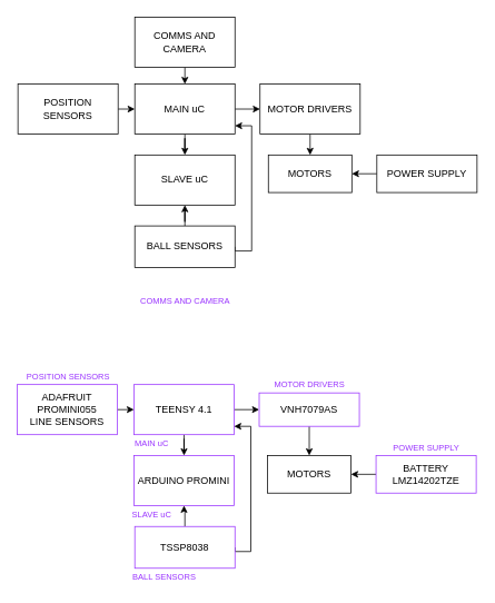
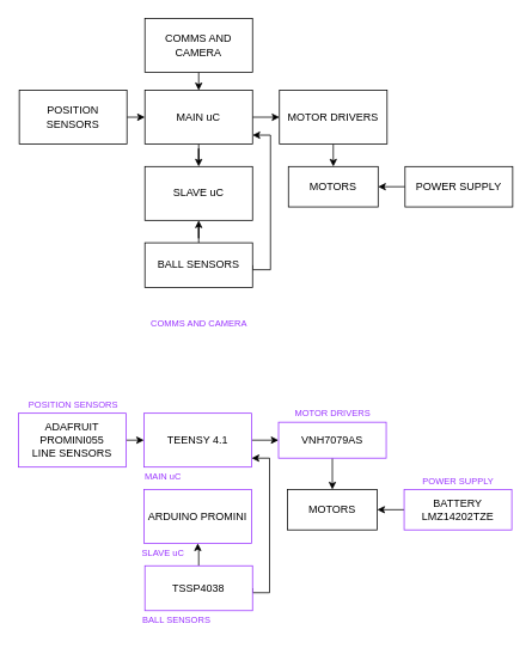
  <mxCell id="0" />
  <mxCell id="1" parent="0" />
  <mxCell id="2" style="edgeStyle=orthogonalEdgeStyle;rounded=0;orthogonalLoop=1;jettySize=auto;html=1;entryX=0.5;entryY=0;entryDx=0;entryDy=0;" edge="1" parent="1" source="4" target="5"><mxGeometry relative="1" as="geometry" /></mxCell>
  <mxCell id="3" style="edgeStyle=orthogonalEdgeStyle;rounded=0;orthogonalLoop=1;jettySize=auto;html=1;exitX=1;exitY=0.5;exitDx=0;exitDy=0;entryX=0;entryY=0.5;entryDx=0;entryDy=0;" edge="1" parent="1" source="4" target="12"><mxGeometry relative="1" as="geometry" /></mxCell>
  <mxCell id="4" value="MAIN uC" style="rounded=0;whiteSpace=wrap;html=1;" vertex="1" parent="1"><mxGeometry x="161" y="100" width="120" height="60" as="geometry" /></mxCell>
  <mxCell id="5" value="SLAVE uC" style="rounded=0;whiteSpace=wrap;html=1;" vertex="1" parent="1"><mxGeometry x="161" y="185" width="120" height="60" as="geometry" /></mxCell>
  <mxCell id="6" style="edgeStyle=orthogonalEdgeStyle;rounded=0;orthogonalLoop=1;jettySize=auto;html=1;exitX=1;exitY=0.5;exitDx=0;exitDy=0;entryX=0;entryY=0.5;entryDx=0;entryDy=0;" edge="1" parent="1" source="7" target="4"><mxGeometry relative="1" as="geometry" /></mxCell>
  <mxCell id="7" value="POSITION SENSORS" style="rounded=0;whiteSpace=wrap;html=1;" vertex="1" parent="1"><mxGeometry x="21" y="100" width="120" height="60" as="geometry" /></mxCell>
  <mxCell id="8" style="edgeStyle=orthogonalEdgeStyle;rounded=0;orthogonalLoop=1;jettySize=auto;html=1;entryX=0.5;entryY=1;entryDx=0;entryDy=0;" edge="1" parent="1" source="10" target="5"><mxGeometry relative="1" as="geometry" /></mxCell>
  <mxCell id="9" style="edgeStyle=orthogonalEdgeStyle;rounded=0;orthogonalLoop=1;jettySize=auto;html=1;exitX=1;exitY=0.5;exitDx=0;exitDy=0;" edge="1" parent="1" source="10" target="4"><mxGeometry relative="1" as="geometry"><mxPoint x="321" y="130" as="targetPoint" /><Array as="points"><mxPoint x="301" y="300" /><mxPoint x="301" y="150" /></Array></mxGeometry></mxCell>
  <mxCell id="10" value="BALL SENSORS" style="rounded=0;whiteSpace=wrap;html=1;" vertex="1" parent="1"><mxGeometry x="161" y="270" width="120" height="50" as="geometry" /></mxCell>
  <mxCell id="11" style="edgeStyle=orthogonalEdgeStyle;rounded=0;orthogonalLoop=1;jettySize=auto;html=1;exitX=0.5;exitY=1;exitDx=0;exitDy=0;entryX=0.5;entryY=0;entryDx=0;entryDy=0;" edge="1" parent="1" source="12" target="13"><mxGeometry relative="1" as="geometry" /></mxCell>
  <mxCell id="12" value="MOTOR DRIVERS" style="rounded=0;whiteSpace=wrap;html=1;" vertex="1" parent="1"><mxGeometry x="311" y="100" width="120" height="60" as="geometry" /></mxCell>
  <mxCell id="13" value="MOTORS" style="rounded=0;whiteSpace=wrap;html=1;" vertex="1" parent="1"><mxGeometry x="321" y="185" width="100" height="45" as="geometry" /></mxCell>
  <mxCell id="14" style="edgeStyle=orthogonalEdgeStyle;rounded=0;orthogonalLoop=1;jettySize=auto;html=1;exitX=0;exitY=0.5;exitDx=0;exitDy=0;entryX=1;entryY=0.5;entryDx=0;entryDy=0;" edge="1" parent="1" source="15" target="13"><mxGeometry relative="1" as="geometry" /></mxCell>
  <mxCell id="15" value="POWER SUPPLY" style="rounded=0;whiteSpace=wrap;html=1;" vertex="1" parent="1"><mxGeometry x="451" y="185" width="120" height="45" as="geometry" /></mxCell>
  <mxCell id="16" style="edgeStyle=orthogonalEdgeStyle;rounded=0;orthogonalLoop=1;jettySize=auto;html=1;exitX=0.5;exitY=1;exitDx=0;exitDy=0;entryX=0.5;entryY=0;entryDx=0;entryDy=0;" edge="1" parent="1" source="17" target="4"><mxGeometry relative="1" as="geometry" /></mxCell>
  <mxCell id="17" value="COMMS AND CAMERA" style="rounded=0;whiteSpace=wrap;html=1;" vertex="1" parent="1"><mxGeometry x="161" y="20" width="120" height="60" as="geometry" /></mxCell>
- <mxCell id="18" style="edgeStyle=orthogonalEdgeStyle;rounded=0;orthogonalLoop=1;jettySize=auto;html=1;entryX=0.5;entryY=0;entryDx=0;entryDy=0;" edge="1" parent="1" source="20" target="21"><mxGeometry relative="1" as="geometry" /></mxCell>
  <mxCell id="19" style="edgeStyle=orthogonalEdgeStyle;rounded=0;orthogonalLoop=1;jettySize=auto;html=1;exitX=1;exitY=0.5;exitDx=0;exitDy=0;entryX=0;entryY=0.5;entryDx=0;entryDy=0;" edge="1" parent="1" source="20" target="28"><mxGeometry relative="1" as="geometry" /></mxCell>
  <mxCell id="20" value="TEENSY 4.1" style="rounded=0;whiteSpace=wrap;html=1;strokeColor=#9933FF;" vertex="1" parent="1"><mxGeometry x="160" y="460" width="120" height="60" as="geometry" /></mxCell>
  <mxCell id="21" value="ARDUINO PROMINI" style="rounded=0;whiteSpace=wrap;html=1;strokeColor=#9933FF;" vertex="1" parent="1"><mxGeometry x="160" y="545" width="120" height="60" as="geometry" /></mxCell>
  <mxCell id="22" style="edgeStyle=orthogonalEdgeStyle;rounded=0;orthogonalLoop=1;jettySize=auto;html=1;exitX=1;exitY=0.5;exitDx=0;exitDy=0;entryX=0;entryY=0.5;entryDx=0;entryDy=0;" edge="1" parent="1" source="23" target="20"><mxGeometry relative="1" as="geometry" /></mxCell>
  <mxCell id="23" value="ADAFRUIT PROMINI055&lt;br&gt;LINE SENSORS" style="rounded=0;whiteSpace=wrap;html=1;strokeColor=#9933FF;" vertex="1" parent="1"><mxGeometry x="20" y="460" width="120" height="60" as="geometry" /></mxCell>
  <mxCell id="24" style="edgeStyle=orthogonalEdgeStyle;rounded=0;orthogonalLoop=1;jettySize=auto;html=1;entryX=0.5;entryY=1;entryDx=0;entryDy=0;" edge="1" parent="1" source="26" target="21"><mxGeometry relative="1" as="geometry" /></mxCell>
  <mxCell id="25" style="edgeStyle=orthogonalEdgeStyle;rounded=0;orthogonalLoop=1;jettySize=auto;html=1;exitX=1;exitY=0.5;exitDx=0;exitDy=0;" edge="1" parent="1" source="26" target="20"><mxGeometry relative="1" as="geometry"><mxPoint x="320" y="490" as="targetPoint" /><Array as="points"><mxPoint x="300" y="660" /><mxPoint x="300" y="510" /></Array></mxGeometry></mxCell>
- <mxCell id="26" value="TSSP8038" style="rounded=0;whiteSpace=wrap;html=1;strokeColor=#9933FF;" vertex="1" parent="1"><mxGeometry x="161" y="630" width="120" height="50" as="geometry" /></mxCell>
+ <mxCell id="26" value="TSSP4038" style="rounded=0;whiteSpace=wrap;html=1;strokeColor=#9933FF;" vertex="1" parent="1"><mxGeometry x="161" y="630" width="120" height="50" as="geometry" /></mxCell>
  <mxCell id="27" style="edgeStyle=orthogonalEdgeStyle;rounded=0;orthogonalLoop=1;jettySize=auto;html=1;exitX=0.5;exitY=1;exitDx=0;exitDy=0;entryX=0.5;entryY=0;entryDx=0;entryDy=0;" edge="1" parent="1" source="28" target="29"><mxGeometry relative="1" as="geometry" /></mxCell>
  <mxCell id="28" value="VNH7079AS" style="rounded=0;whiteSpace=wrap;html=1;strokeColor=#9933FF;" vertex="1" parent="1"><mxGeometry x="310" y="470" width="120" height="40" as="geometry" /></mxCell>
  <mxCell id="29" value="MOTORS" style="rounded=0;whiteSpace=wrap;html=1;" vertex="1" parent="1"><mxGeometry x="320" y="545" width="100" height="45" as="geometry" /></mxCell>
  <mxCell id="30" style="edgeStyle=orthogonalEdgeStyle;rounded=0;orthogonalLoop=1;jettySize=auto;html=1;exitX=0;exitY=0.5;exitDx=0;exitDy=0;entryX=1;entryY=0.5;entryDx=0;entryDy=0;" edge="1" parent="1" source="31" target="29"><mxGeometry relative="1" as="geometry" /></mxCell>
  <mxCell id="31" value="BATTERY&lt;br&gt;LMZ14202TZE" style="rounded=0;whiteSpace=wrap;html=1;strokeColor=#9933FF;" vertex="1" parent="1"><mxGeometry x="450" y="545" width="120" height="45" as="geometry" /></mxCell>
  <mxCell id="32" value="&lt;font style=&quot;font-size: 10px&quot; color=&quot;#9933ff&quot;&gt;MOTOR DRIVERS&lt;/font&gt;" style="text;html=1;align=center;verticalAlign=middle;resizable=0;points=[];autosize=1;strokeColor=none;" vertex="1" parent="1"><mxGeometry x="320" y="450" width="100" height="20" as="geometry" /></mxCell>
  <mxCell id="33" value="&lt;font color=&quot;#9933ff&quot;&gt;&lt;span style=&quot;font-size: 10px&quot;&gt;POWER SUPPLY&lt;/span&gt;&lt;/font&gt;" style="text;html=1;align=center;verticalAlign=middle;resizable=0;points=[];autosize=1;strokeColor=none;" vertex="1" parent="1"><mxGeometry x="465" y="525" width="90" height="20" as="geometry" /></mxCell>
  <mxCell id="34" value="&lt;font style=&quot;font-size: 10px&quot; color=&quot;#9933ff&quot;&gt;POSITION SENSORS&lt;/font&gt;" style="text;html=1;align=center;verticalAlign=middle;resizable=0;points=[];autosize=1;strokeColor=none;" vertex="1" parent="1"><mxGeometry x="26" y="440" width="110" height="20" as="geometry" /></mxCell>
  <mxCell id="35" value="&lt;font style=&quot;font-size: 10px&quot; color=&quot;#9933ff&quot;&gt;COMMS AND CAMERA&lt;/font&gt;" style="text;html=1;align=center;verticalAlign=middle;resizable=0;points=[];autosize=1;strokeColor=none;" vertex="1" parent="1"><mxGeometry x="161" y="350" width="120" height="20" as="geometry" /></mxCell>
  <mxCell id="36" value="&lt;font style=&quot;font-size: 10px&quot; color=&quot;#9933ff&quot;&gt;MAIN uC&lt;/font&gt;" style="text;html=1;align=center;verticalAlign=middle;resizable=0;points=[];autosize=1;strokeColor=none;" vertex="1" parent="1"><mxGeometry x="151" y="520" width="60" height="20" as="geometry" /></mxCell>
  <mxCell id="37" value="&lt;font style=&quot;font-size: 10px&quot; color=&quot;#9933ff&quot;&gt;SLAVE uC&lt;/font&gt;" style="text;html=1;align=center;verticalAlign=middle;resizable=0;points=[];autosize=1;strokeColor=none;" vertex="1" parent="1"><mxGeometry x="151" y="605" width="60" height="20" as="geometry" /></mxCell>
  <mxCell id="38" value="&lt;font style=&quot;font-size: 10px&quot; color=&quot;#9933ff&quot;&gt;BALL SENSORS&lt;/font&gt;" style="text;html=1;align=center;verticalAlign=middle;resizable=0;points=[];autosize=1;strokeColor=none;" vertex="1" parent="1"><mxGeometry x="151" y="680" width="90" height="20" as="geometry" /></mxCell>
